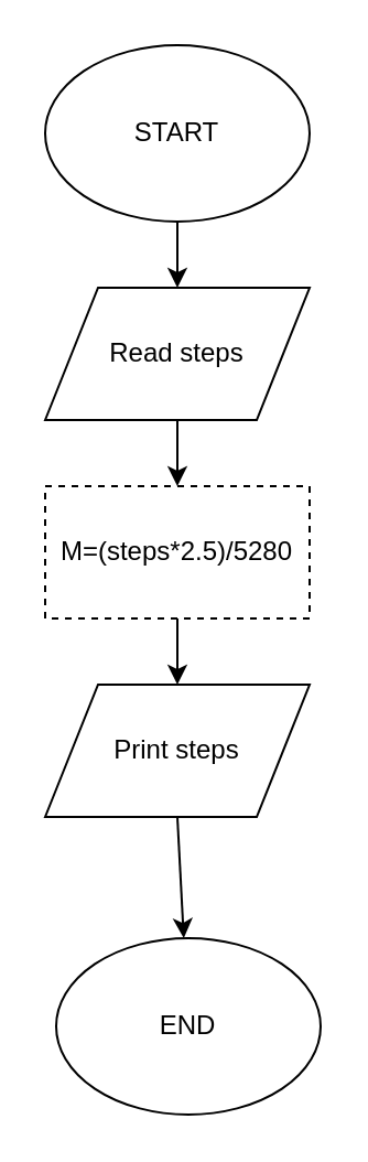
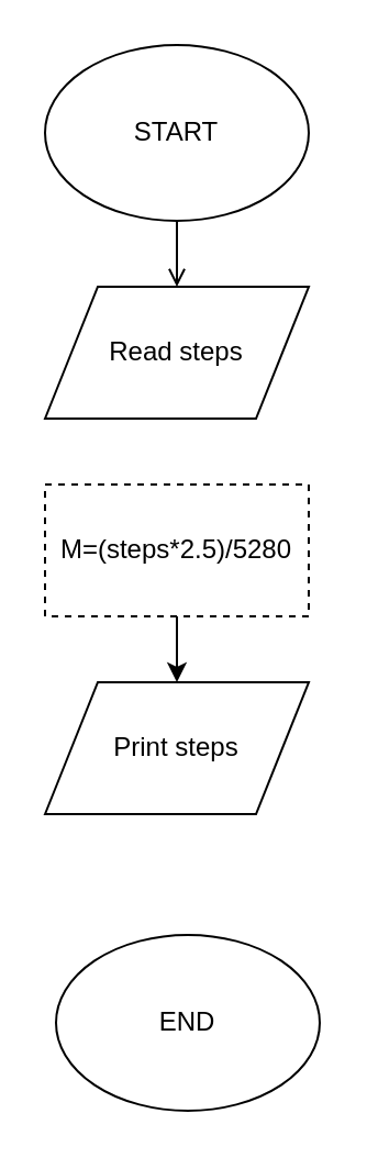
  <mxCell id="0" />
  <mxCell id="1" parent="0" />
  <mxCell id="2" value="START" style="ellipse;whiteSpace=wrap;html=1;" vertex="1" parent="1"><mxGeometry x="20" y="20" width="120" height="80" as="geometry" /></mxCell>
- <mxCell id="3" value="" style="endArrow=classic;html=1;exitX=0.5;exitY=1;exitDx=0;exitDy=0;" edge="1" parent="1" source="2" target="4"><mxGeometry width="50" height="50" relative="1" as="geometry"><mxPoint x="20" y="170" as="sourcePoint" /><mxPoint x="80" y="150" as="targetPoint" /></mxGeometry></mxCell>
+ <mxCell id="3" value="" style="endArrow=open;html=1;exitX=0.5;exitY=1;exitDx=0;exitDy=0;" edge="1" parent="1" source="2" target="4"><mxGeometry width="50" height="50" relative="1" as="geometry"><mxPoint x="20" y="170" as="sourcePoint" /><mxPoint x="80" y="150" as="targetPoint" /></mxGeometry></mxCell>
  <mxCell id="4" value="Read steps" style="shape=parallelogram;perimeter=parallelogramPerimeter;whiteSpace=wrap;html=1;" vertex="1" parent="1"><mxGeometry x="20" y="130" width="120" height="60" as="geometry" /></mxCell>
- <mxCell id="5" value="" style="endArrow=classic;html=1;exitX=0.5;exitY=1;exitDx=0;exitDy=0;" edge="1" parent="1" source="4" target="6"><mxGeometry width="50" height="50" relative="1" as="geometry"><mxPoint x="20" y="260" as="sourcePoint" /><mxPoint x="80" y="240" as="targetPoint" /></mxGeometry></mxCell>
  <mxCell id="6" value="M=(steps*2.5)/5280" style="rounded=0;whiteSpace=wrap;html=1;dashed=1;" vertex="1" parent="1"><mxGeometry x="20" y="220" width="120" height="60" as="geometry" /></mxCell>
  <mxCell id="7" value="" style="endArrow=classic;html=1;exitX=0.5;exitY=1;exitDx=0;exitDy=0;" edge="1" parent="1" source="6" target="8"><mxGeometry width="50" height="50" relative="1" as="geometry"><mxPoint x="20" y="350" as="sourcePoint" /><mxPoint x="80" y="320" as="targetPoint" /></mxGeometry></mxCell>
  <mxCell id="8" value="Print steps" style="shape=parallelogram;perimeter=parallelogramPerimeter;whiteSpace=wrap;html=1;" vertex="1" parent="1"><mxGeometry x="20" y="310" width="120" height="60" as="geometry" /></mxCell>
- <mxCell id="9" value="" style="endArrow=classic;html=1;exitX=0.5;exitY=1;exitDx=0;exitDy=0;" edge="1" parent="1" source="8" target="10"><mxGeometry width="50" height="50" relative="1" as="geometry"><mxPoint x="20" y="440" as="sourcePoint" /><mxPoint x="80" y="410" as="targetPoint" /></mxGeometry></mxCell>
  <mxCell id="10" value="END" style="ellipse;whiteSpace=wrap;html=1;" vertex="1" parent="1"><mxGeometry x="25" y="425" width="120" height="80" as="geometry" /></mxCell>
